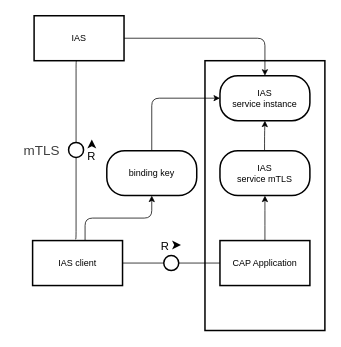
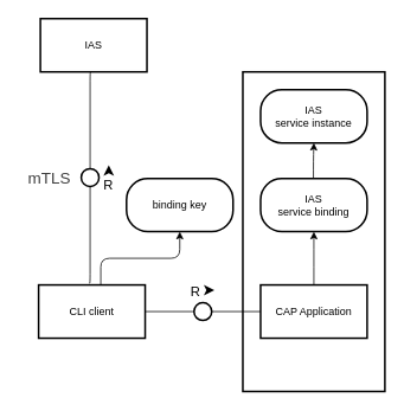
  <mxCell id="0" />
  <mxCell id="1" parent="0" />
  <mxCell id="2" value="" style="rounded=0;whiteSpace=wrap;html=1;strokeWidth=2;" vertex="1" parent="1"><mxGeometry x="273" y="80" width="160" height="360" as="geometry" /></mxCell>
  <mxCell id="3" value="IAS" style="rounded=0;whiteSpace=wrap;html=1;strokeWidth=2;" vertex="1" parent="1"><mxGeometry x="45" y="20" width="120" height="60" as="geometry" /></mxCell>
  <mxCell id="4" value="CAP Application" style="rounded=0;whiteSpace=wrap;html=1;strokeWidth=2;" vertex="1" parent="1"><mxGeometry x="293" y="320" width="120" height="60" as="geometry" /></mxCell>
  <mxCell id="5" value="IAS &lt;br&gt;service instance" style="rounded=1;whiteSpace=wrap;html=1;strokeWidth=2;arcSize=40;" vertex="1" parent="1"><mxGeometry x="293" y="100" width="120" height="60" as="geometry" /></mxCell>
- <mxCell id="6" value="IAS client" style="rounded=0;whiteSpace=wrap;html=1;strokeWidth=2;" vertex="1" parent="1"><mxGeometry x="43" y="320" width="120" height="60" as="geometry" /></mxCell>
- <mxCell id="7" value="IAS&lt;br&gt;service mTLS" style="rounded=1;whiteSpace=wrap;html=1;strokeWidth=2;arcSize=40;" vertex="1" parent="1"><mxGeometry x="293" y="200" width="120" height="60" as="geometry" /></mxCell>
- <mxCell id="8" value="" style="edgeStyle=elbowEdgeStyle;elbow=vertical;rounded=1;endArrow=classic;html=1;endFill=1;align=center;labelBackgroundColor=none;entryX=0;entryY=0.5;entryDx=0;entryDy=0;exitX=0.5;exitY=0;exitDx=0;exitDy=0;" edge="1" parent="1" source="12" target="5"><mxGeometry width="50" height="50" relative="1" as="geometry"><mxPoint x="197" y="190" as="sourcePoint" /><mxPoint x="293" y="158.02" as="targetPoint" /><mxPoint y="-10" as="offset" /><Array as="points"><mxPoint x="243" y="130" /></Array></mxGeometry></mxCell>
+ <mxCell id="6" value="CLI client" style="rounded=0;whiteSpace=wrap;html=1;strokeWidth=2;" vertex="1" parent="1"><mxGeometry x="43" y="320" width="120" height="60" as="geometry" /></mxCell>
+ <mxCell id="7" value="IAS&lt;br&gt;service binding" style="rounded=1;whiteSpace=wrap;html=1;strokeWidth=2;arcSize=40;" vertex="1" parent="1"><mxGeometry x="293" y="200" width="120" height="60" as="geometry" /></mxCell>
  <mxCell id="9" value="" style="edgeStyle=elbowEdgeStyle;elbow=horizontal;rounded=1;startArrow=none;endArrow=none;html=1;endFill=0;align=center;labelBackgroundColor=none;entryX=0;entryY=0.5;entryDx=0;entryDy=0;" edge="1" parent="1" target="4"><mxGeometry relative="1" as="geometry"><mxPoint x="163" y="350" as="sourcePoint" /><mxPoint x="213" y="400" as="targetPoint" /><mxPoint x="10" as="offset" /></mxGeometry></mxCell>
  <mxCell id="10" value="" style="ellipse;whiteSpace=wrap;html=1;aspect=fixed;strokeWidth=2;rotatable=0;connectable=0;deletable=0;" vertex="1" parent="9"><mxGeometry width="20" height="20" relative="1" as="geometry"><mxPoint x="-10" y="-10" as="offset" /></mxGeometry></mxCell>
  <mxCell id="11" value="" style="edgeStyle=elbowEdgeStyle;elbow=vertical;rounded=1;endArrow=classic;html=1;endFill=1;align=center;labelBackgroundColor=none;" edge="1" parent="1"><mxGeometry width="50" height="50" relative="1" as="geometry"><mxPoint x="353" y="320" as="sourcePoint" /><mxPoint x="353" y="260" as="targetPoint" /><mxPoint y="-10" as="offset" /></mxGeometry></mxCell>
  <mxCell id="12" value="binding key" style="rounded=1;whiteSpace=wrap;html=1;strokeWidth=2;arcSize=40;" vertex="1" parent="1"><mxGeometry x="142" y="200" width="120" height="60" as="geometry" /></mxCell>
  <mxCell id="13" value="" style="edgeStyle=elbowEdgeStyle;elbow=vertical;rounded=1;endArrow=classic;html=1;endFill=1;align=center;labelBackgroundColor=none;" edge="1" parent="1"><mxGeometry width="50" height="50" relative="1" as="geometry"><mxPoint x="352.5" y="200" as="sourcePoint" /><mxPoint x="353" y="160" as="targetPoint" /><mxPoint y="-10" as="offset" /></mxGeometry></mxCell>
- <mxCell id="14" value="" style="edgeStyle=elbowEdgeStyle;elbow=vertical;rounded=1;endArrow=classic;html=1;endFill=1;align=center;labelBackgroundColor=none;entryX=0.5;entryY=0;entryDx=0;entryDy=0;exitX=1;exitY=0.5;exitDx=0;exitDy=0;" edge="1" parent="1" source="3" target="5"><mxGeometry width="50" height="50" relative="1" as="geometry"><mxPoint x="153" y="40" as="sourcePoint" /><mxPoint x="203" y="90" as="targetPoint" /><mxPoint y="-10" as="offset" /><Array as="points"><mxPoint x="263" y="50" /></Array></mxGeometry></mxCell>
  <mxCell id="15" value="" style="edgeStyle=elbowEdgeStyle;elbow=horizontal;rounded=1;startArrow=none;endArrow=none;html=1;endFill=0;align=center;labelBackgroundColor=none;entryX=0.4;entryY=-0.033;entryDx=0;entryDy=0;entryPerimeter=0;" edge="1" parent="1"><mxGeometry relative="1" as="geometry"><mxPoint x="102" y="80" as="sourcePoint" /><mxPoint x="100" y="318.02" as="targetPoint" /><mxPoint x="10" as="offset" /></mxGeometry></mxCell>
  <mxCell id="16" value="" style="ellipse;whiteSpace=wrap;html=1;aspect=fixed;strokeWidth=2;rotatable=0;connectable=0;deletable=0;" vertex="1" parent="15"><mxGeometry width="20" height="20" relative="1" as="geometry"><mxPoint x="-10" y="-10" as="offset" /></mxGeometry></mxCell>
  <mxCell id="17" value="" style="edgeStyle=elbowEdgeStyle;elbow=vertical;rounded=1;endArrow=classic;html=1;endFill=1;align=center;labelBackgroundColor=none;entryX=0.5;entryY=1;entryDx=0;entryDy=0;" edge="1" parent="1" target="12"><mxGeometry width="50" height="50" relative="1" as="geometry"><mxPoint x="113" y="320" as="sourcePoint" /><mxPoint x="200" y="267" as="targetPoint" /><mxPoint y="-10" as="offset" /></mxGeometry></mxCell>
  <mxCell id="18" value="" style="shape=stencil(vVNRbsMgDD2NPycxqKb9Tm13gN0gA6dBpRABbbOdfgEnWpDSpZmmRSiI5+eHbWwQ29BULQJnDYgdcM5Z/+uP1/JYhRZlJKzWHSqCQ/TuiFet4uCubYNex2QVe2A7YC+QNBiI7XsljwfvzlYlG6G0Sh7w1zlqSaqdx2WxkU1xSmec7wHac7zWWaRU+lvvUaqdjUF/porlLas8slUaEbtIxSP3t6HGRh8sIRJtRE9wV95xmdBOWikzxP9B0Gai9UBvm3Hyvi9FbcxMqYALlr9VubZVao2Sd4s9+pzcBb8Tfyry+6HUS7JG24nsKDTq8r/S3fxPvM+/1pXGBVznmody7ilv9Q8N3HKbZOG5WSZSNg9dvP8C);whiteSpace=wrap;html=1;;connectable=0;allowArrows=0;rotatable=1;rotation=180;editable=0;expand=0;aspect=fixed;" vertex="1" parent="1"><mxGeometry x="107" y="182" width="30" height="30" as="geometry" /></mxCell>
  <mxCell id="19" value="" style="shape=stencil(vVNRbsMgDD2NPycxqKb9Tm13gN0gA6dBpRABbbOdfgEnWpDSpZmmRSiI5+eHbWwQ29BULQJnDYgdcM5Z/+uP1/JYhRZlJKzWHSqCQ/TuiFet4uCubYNex2QVe2A7YC+QNBiI7XsljwfvzlYlG6G0Sh7w1zlqSaqdx2WxkU1xSmec7wHac7zWWaRU+lvvUaqdjUF/porlLas8slUaEbtIxSP3t6HGRh8sIRJtRE9wV95xmdBOWikzxP9B0Gai9UBvm3Hyvi9FbcxMqYALlr9VubZVao2Sd4s9+pzcBb8Tfyry+6HUS7JG24nsKDTq8r/S3fxPvM+/1pXGBVznmody7ilv9Q8N3HKbZOG5WSZSNg9dvP8C);whiteSpace=wrap;html=1;;connectable=0;allowArrows=0;rotatable=1;rotation=-90;editable=0;expand=0;aspect=fixed;" vertex="1" parent="1"><mxGeometry x="214" y="311" width="30" height="30" as="geometry" /></mxCell>
  <mxCell id="20" value="&lt;span style=&quot;color: rgb(63, 63, 63); font-size: 18px;&quot;&gt;mTLS&lt;/span&gt;" style="text;html=1;align=center;verticalAlign=middle;resizable=0;points=[];autosize=1;strokeColor=none;fillColor=none;" vertex="1" parent="1"><mxGeometry x="20" y="180" width="70" height="40" as="geometry" /></mxCell>
